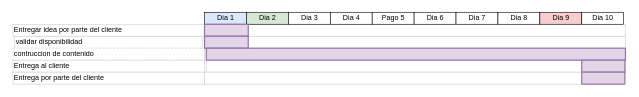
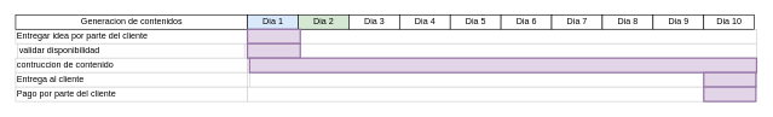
  <mxCell id="0" />
  <mxCell id="1" parent="0" />
  <mxCell id="2" value="Entregar idea por parte del cliente" style="align=left;strokeColor=#CCCCCC;html=1;" vertex="1" parent="1"><mxGeometry x="20" y="40" width="320.0" height="20.0" as="geometry" /></mxCell>
  <mxCell id="3" value="validar disponibilidad" style="align=left;strokeColor=#CCCCCC;html=1;" vertex="1" parent="1"><mxGeometry x="23" y="60" width="313" height="20" as="geometry" /></mxCell>
- <mxCell id="4" value="contruccion de contenido" style="align=left;strokeColor=#CCCCCC;html=1;dashed=1;" vertex="1" parent="1"><mxGeometry x="20" y="80" width="320.0" height="20" as="geometry" /></mxCell>
+ <mxCell id="4" value="contruccion de contenido" style="align=left;strokeColor=#CCCCCC;html=1;" vertex="1" parent="1"><mxGeometry x="20" y="80" width="320.0" height="20" as="geometry" /></mxCell>
  <mxCell id="5" value="Entrega al cliente" style="align=left;strokeColor=#CCCCCC;html=1;" vertex="1" parent="1"><mxGeometry x="20" y="100" width="320.0" height="20" as="geometry" /></mxCell>
+ <mxCell id="6" value="Generacion de contenidos" style="strokeWidth=1;fontStyle=0;html=1;" vertex="1" parent="1"><mxGeometry x="20" y="20" width="320" height="20" as="geometry" /></mxCell>
  <mxCell id="7" value="" style="align=left;strokeColor=#CCCCCC;html=1;" vertex="1" parent="1"><mxGeometry x="340" y="40" width="703" height="20" as="geometry" /></mxCell>
  <mxCell id="8" value="Dia 1" style="strokeWidth=1;fontStyle=0;html=1;fillColor=#dae8fc;" vertex="1" parent="1"><mxGeometry x="340" y="20" width="70" height="20" as="geometry" /></mxCell>
  <mxCell id="9" value="Dia 2" style="strokeWidth=1;fontStyle=0;html=1;fillColor=#d5e8d4;" vertex="1" parent="1"><mxGeometry x="410" y="20" width="70" height="20" as="geometry" /></mxCell>
  <mxCell id="10" value="Dia 3" style="strokeWidth=1;fontStyle=0;html=1;" vertex="1" parent="1"><mxGeometry x="480" y="20" width="70" height="20" as="geometry" /></mxCell>
  <mxCell id="11" value="Dia 4" style="strokeWidth=1;fontStyle=0;html=1;" vertex="1" parent="1"><mxGeometry x="550" y="20" width="70" height="20" as="geometry" /></mxCell>
- <mxCell id="12" value="Pago 5" style="strokeWidth=1;fontStyle=0;html=1;" vertex="1" parent="1"><mxGeometry x="620" y="20" width="70" height="20" as="geometry" /></mxCell>
+ <mxCell id="12" value="Dia 5" style="strokeWidth=1;fontStyle=0;html=1;" vertex="1" parent="1"><mxGeometry x="620" y="20" width="70" height="20" as="geometry" /></mxCell>
  <mxCell id="13" value="Dia 6" style="strokeWidth=1;fontStyle=0;html=1;" vertex="1" parent="1"><mxGeometry x="690" y="20" width="70" height="20" as="geometry" /></mxCell>
  <mxCell id="14" value="Dia 7" style="strokeWidth=1;fontStyle=0;html=1;" vertex="1" parent="1"><mxGeometry x="760" y="20" width="70" height="20" as="geometry" /></mxCell>
  <mxCell id="15" value="Dia 8" style="strokeWidth=1;fontStyle=0;html=1;" vertex="1" parent="1"><mxGeometry x="830" y="20" width="70" height="20" as="geometry" /></mxCell>
- <mxCell id="16" value="Dia 9" style="strokeWidth=1;fontStyle=0;html=1;fillColor=#f8cecc;" vertex="1" parent="1"><mxGeometry x="900" y="20" width="70" height="20" as="geometry" /></mxCell>
+ <mxCell id="16" value="Dia 9" style="strokeWidth=1;fontStyle=0;html=1;" vertex="1" parent="1"><mxGeometry x="900" y="20" width="70" height="20" as="geometry" /></mxCell>
  <mxCell id="17" value="Dia 10" style="strokeWidth=1;fontStyle=0;html=1;" vertex="1" parent="1"><mxGeometry x="970" y="20" width="70" height="20" as="geometry" /></mxCell>
  <mxCell id="18" value="" style="align=left;strokeColor=#CCCCCC;html=1;" vertex="1" parent="1"><mxGeometry x="340" y="60" width="703" height="20" as="geometry" /></mxCell>
  <mxCell id="19" value="" style="align=left;strokeColor=#CCCCCC;html=1;" vertex="1" parent="1"><mxGeometry x="340" y="80" width="703" height="20" as="geometry" /></mxCell>
  <mxCell id="20" value="" style="align=left;strokeColor=#CCCCCC;html=1;" vertex="1" parent="1"><mxGeometry x="343" y="100" width="700" height="20" as="geometry" /></mxCell>
  <mxCell id="21" value="" style="whiteSpace=wrap;html=1;strokeWidth=2;fillColor=#e1d5e7;fontSize=14;align=center;strokeColor=#9673a6;" vertex="1" parent="1"><mxGeometry x="340" y="40" width="73" height="20" as="geometry" /></mxCell>
  <mxCell id="22" value="" style="whiteSpace=wrap;html=1;strokeWidth=2;fillColor=#e1d5e7;fontSize=14;align=center;strokeColor=#9673a6;" vertex="1" parent="1"><mxGeometry x="340" y="60" width="73" height="20" as="geometry" /></mxCell>
  <mxCell id="23" value="" style="whiteSpace=wrap;html=1;strokeWidth=2;fillColor=#e1d5e7;fontSize=14;align=center;strokeColor=#9673a6;" vertex="1" parent="1"><mxGeometry x="343" y="80" width="700" height="20" as="geometry" /></mxCell>
  <mxCell id="24" value="" style="whiteSpace=wrap;html=1;strokeWidth=2;fillColor=#e1d5e7;fontSize=14;align=center;strokeColor=#9673a6;" vertex="1" parent="1"><mxGeometry x="970" y="100" width="72" height="20" as="geometry" /></mxCell>
- <mxCell id="25" value="Entrega por parte del cliente" style="align=left;strokeColor=#CCCCCC;html=1;" vertex="1" parent="1"><mxGeometry x="20" y="120" width="320.0" height="20" as="geometry" /></mxCell>
+ <mxCell id="25" value="Pago por parte del cliente" style="align=left;strokeColor=#CCCCCC;html=1;" vertex="1" parent="1"><mxGeometry x="20" y="120" width="320.0" height="20" as="geometry" /></mxCell>
  <mxCell id="26" value="" style="align=left;strokeColor=#CCCCCC;html=1;" vertex="1" parent="1"><mxGeometry x="340" y="120" width="700" height="20" as="geometry" /></mxCell>
  <mxCell id="27" value="" style="whiteSpace=wrap;html=1;strokeWidth=2;fillColor=#e1d5e7;fontSize=14;align=center;strokeColor=#9673a6;" vertex="1" parent="1"><mxGeometry x="970" y="120" width="72" height="20" as="geometry" /></mxCell>
